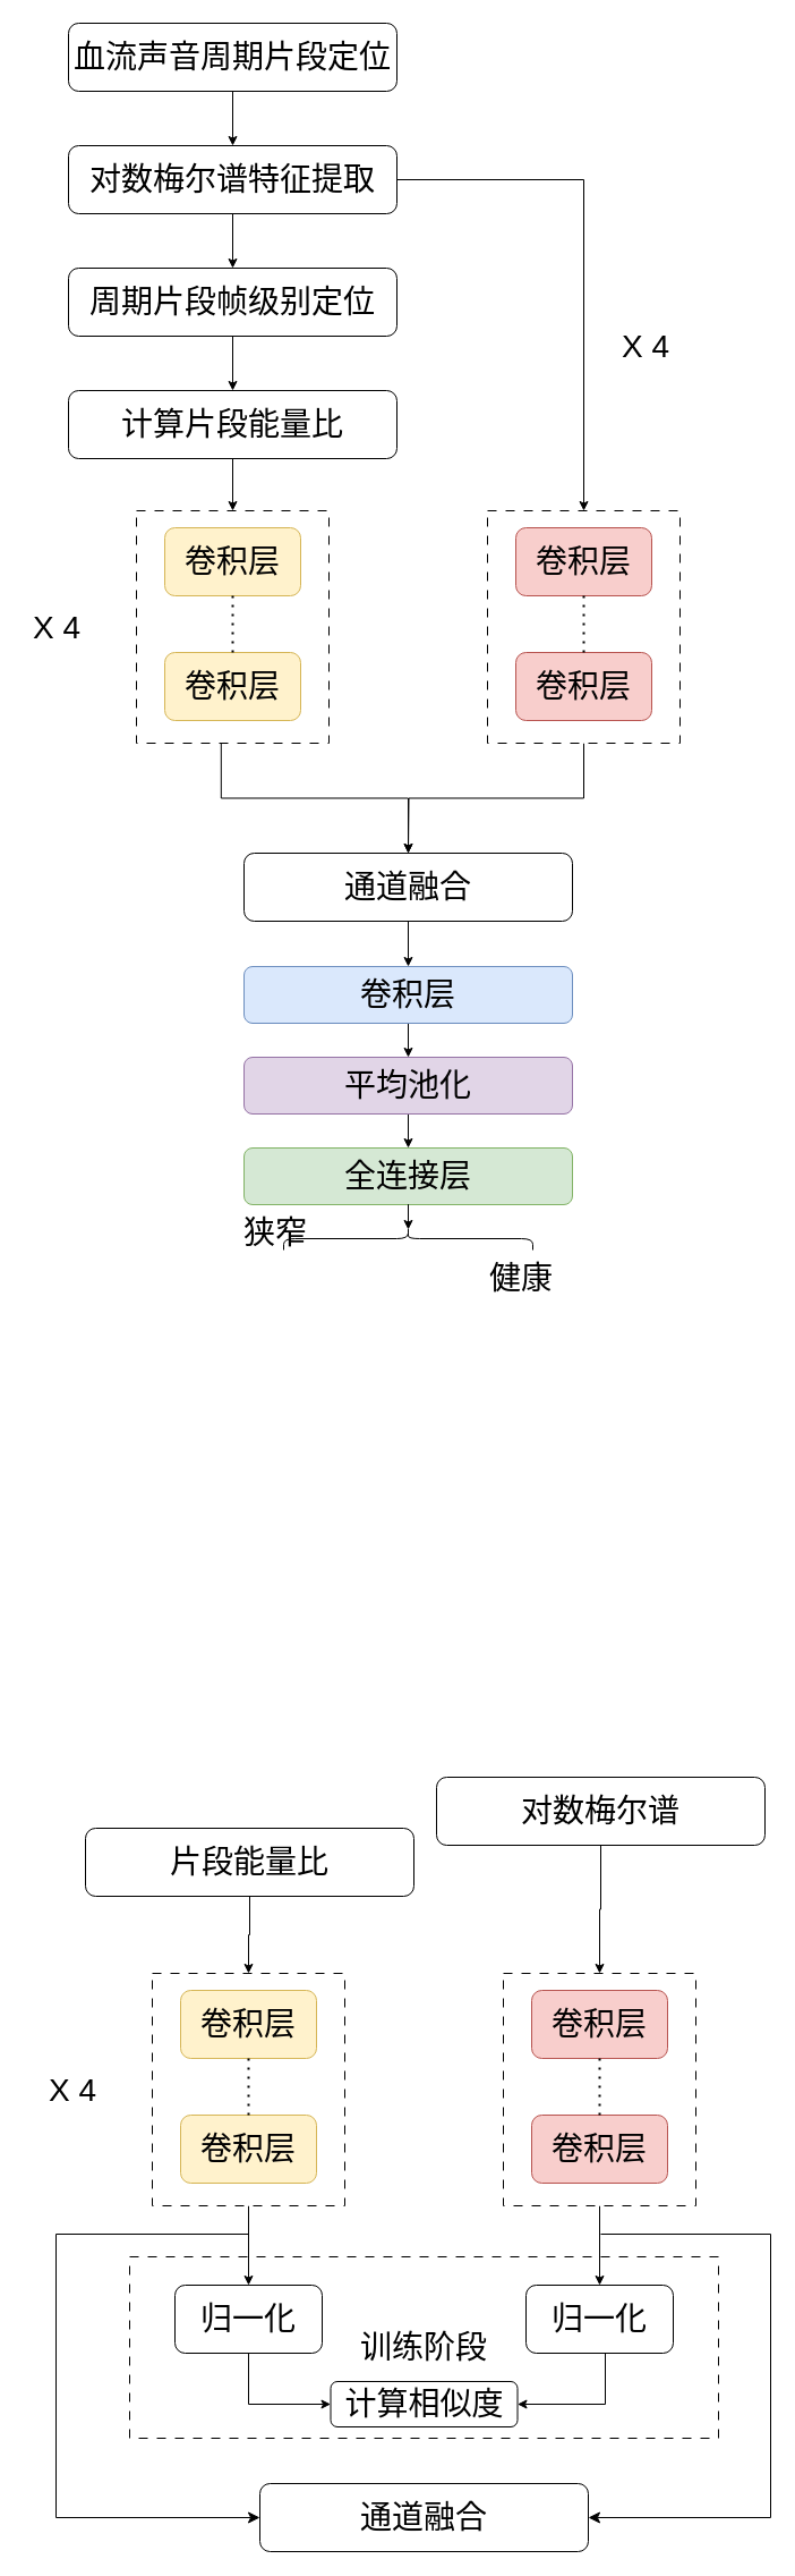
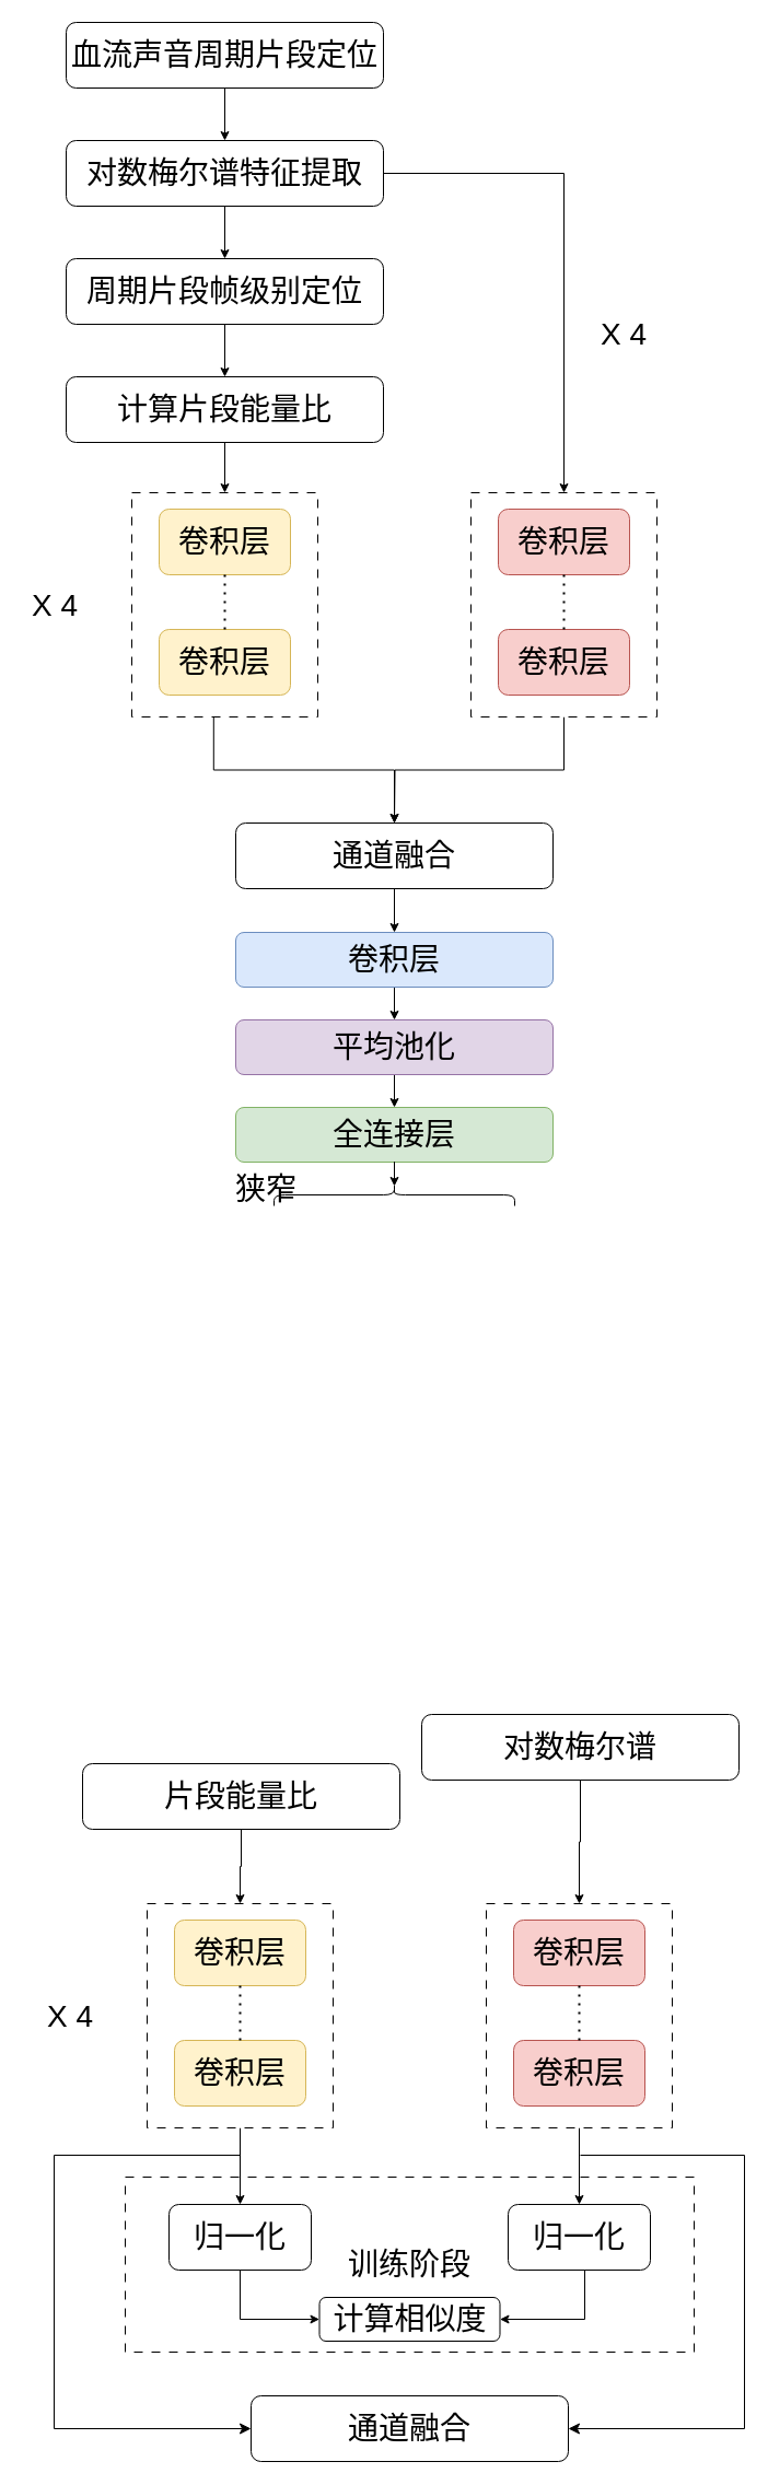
  <mxCell id="0" />
  <mxCell id="1" parent="0" />
  <mxCell id="2" style="edgeStyle=orthogonalEdgeStyle;rounded=0;orthogonalLoop=1;jettySize=auto;html=1;exitX=0.44;exitY=0.997;exitDx=0;exitDy=0;exitPerimeter=0;" edge="1" parent="1" source="3" target="24"><mxGeometry relative="1" as="geometry"><mxPoint x="205" y="507" as="sourcePoint" /></mxGeometry></mxCell>
  <mxCell id="3" value="" style="rounded=0;whiteSpace=wrap;html=1;dashed=1;dashPattern=8 8;" vertex="1" parent="1"><mxGeometry x="120" y="450" width="170" height="205" as="geometry" /></mxCell>
  <mxCell id="4" style="edgeStyle=orthogonalEdgeStyle;rounded=0;orthogonalLoop=1;jettySize=auto;html=1;entryX=0.5;entryY=0;entryDx=0;entryDy=0;" edge="1" parent="1" source="5" target="8"><mxGeometry relative="1" as="geometry" /></mxCell>
  <mxCell id="5" value="&lt;font style=&quot;font-size: 28px;&quot;&gt;血流声音周期片段定位&lt;/font&gt;" style="rounded=1;whiteSpace=wrap;html=1;" vertex="1" parent="1"><mxGeometry x="60" y="20" width="290" height="60" as="geometry" /></mxCell>
  <mxCell id="6" style="edgeStyle=orthogonalEdgeStyle;rounded=0;orthogonalLoop=1;jettySize=auto;html=1;entryX=0.5;entryY=0;entryDx=0;entryDy=0;" edge="1" parent="1" source="8" target="9"><mxGeometry relative="1" as="geometry" /></mxCell>
  <mxCell id="7" style="edgeStyle=orthogonalEdgeStyle;rounded=0;orthogonalLoop=1;jettySize=auto;html=1;entryX=0.5;entryY=0;entryDx=0;entryDy=0;" edge="1" parent="1" source="8" target="17"><mxGeometry relative="1" as="geometry" /></mxCell>
  <mxCell id="8" value="&lt;font style=&quot;font-size: 28px;&quot;&gt;对数梅尔谱特征提取&lt;/font&gt;" style="rounded=1;whiteSpace=wrap;html=1;" vertex="1" parent="1"><mxGeometry x="60" y="128" width="290" height="60" as="geometry" /></mxCell>
  <mxCell id="9" value="&lt;font style=&quot;font-size: 28px;&quot;&gt;周期片段帧级别定位&lt;/font&gt;" style="rounded=1;whiteSpace=wrap;html=1;" vertex="1" parent="1"><mxGeometry x="60" y="236" width="290" height="60" as="geometry" /></mxCell>
  <mxCell id="10" style="edgeStyle=orthogonalEdgeStyle;rounded=0;orthogonalLoop=1;jettySize=auto;html=1;entryX=0.5;entryY=0;entryDx=0;entryDy=0;" edge="1" parent="1" source="11" target="3"><mxGeometry relative="1" as="geometry" /></mxCell>
  <mxCell id="11" value="&lt;font style=&quot;font-size: 28px;&quot;&gt;计算片段能量比&lt;/font&gt;" style="rounded=1;whiteSpace=wrap;html=1;" vertex="1" parent="1"><mxGeometry x="60" y="344" width="290" height="60" as="geometry" /></mxCell>
  <mxCell id="12" style="edgeStyle=orthogonalEdgeStyle;rounded=0;orthogonalLoop=1;jettySize=auto;html=1;entryX=0.5;entryY=0;entryDx=0;entryDy=0;" edge="1" parent="1" source="9" target="11"><mxGeometry relative="1" as="geometry" /></mxCell>
  <mxCell id="13" value="&lt;font style=&quot;font-size: 28px;&quot;&gt;卷积层&lt;/font&gt;" style="rounded=1;whiteSpace=wrap;html=1;fillColor=#fff2cc;strokeColor=#d6b656;" vertex="1" parent="1"><mxGeometry x="145" y="465" width="120" height="60" as="geometry" /></mxCell>
  <mxCell id="14" value="&lt;font style=&quot;font-size: 28px;&quot;&gt;卷积层&lt;/font&gt;" style="rounded=1;whiteSpace=wrap;html=1;fillColor=#fff2cc;strokeColor=#d6b656;" vertex="1" parent="1"><mxGeometry x="145" y="575" width="120" height="60" as="geometry" /></mxCell>
  <mxCell id="15" value="" style="endArrow=none;dashed=1;html=1;dashPattern=1 3;strokeWidth=2;rounded=0;exitX=0.5;exitY=0;exitDx=0;exitDy=0;entryX=0.5;entryY=1;entryDx=0;entryDy=0;" edge="1" parent="1" source="14" target="13"><mxGeometry width="50" height="50" relative="1" as="geometry"><mxPoint x="150" y="575" as="sourcePoint" /><mxPoint x="200" y="525" as="targetPoint" /></mxGeometry></mxCell>
  <mxCell id="16" style="edgeStyle=orthogonalEdgeStyle;rounded=0;orthogonalLoop=1;jettySize=auto;html=1;exitX=0.5;exitY=1;exitDx=0;exitDy=0;" edge="1" parent="1" source="17"><mxGeometry relative="1" as="geometry"><mxPoint x="360" y="752" as="targetPoint" /><mxPoint x="527.07" y="508.025" as="sourcePoint" /></mxGeometry></mxCell>
  <mxCell id="17" value="" style="rounded=0;whiteSpace=wrap;html=1;dashed=1;dashPattern=8 8;" vertex="1" parent="1"><mxGeometry x="430" y="450" width="170" height="205" as="geometry" /></mxCell>
  <mxCell id="18" value="&lt;font style=&quot;font-size: 28px;&quot;&gt;卷积层&lt;/font&gt;" style="rounded=1;whiteSpace=wrap;html=1;fillColor=#f8cecc;strokeColor=#b85450;" vertex="1" parent="1"><mxGeometry x="455" y="465" width="120" height="60" as="geometry" /></mxCell>
  <mxCell id="19" value="&lt;font style=&quot;font-size: 28px;&quot;&gt;卷积层&lt;/font&gt;" style="rounded=1;whiteSpace=wrap;html=1;fillColor=#f8cecc;strokeColor=#b85450;" vertex="1" parent="1"><mxGeometry x="455" y="575" width="120" height="60" as="geometry" /></mxCell>
  <mxCell id="20" value="" style="endArrow=none;dashed=1;html=1;dashPattern=1 3;strokeWidth=2;rounded=0;exitX=0.5;exitY=0;exitDx=0;exitDy=0;entryX=0.5;entryY=1;entryDx=0;entryDy=0;" edge="1" parent="1" source="19" target="18"><mxGeometry width="50" height="50" relative="1" as="geometry"><mxPoint x="460" y="575" as="sourcePoint" /><mxPoint x="510" y="525" as="targetPoint" /></mxGeometry></mxCell>
  <mxCell id="21" value="&lt;font style=&quot;font-size: 28px;&quot;&gt;X 4&lt;/font&gt;" style="text;html=1;align=center;verticalAlign=middle;whiteSpace=wrap;rounded=0;" vertex="1" parent="1"><mxGeometry x="20" y="537.5" width="60" height="30" as="geometry" /></mxCell>
  <mxCell id="22" value="&lt;font style=&quot;font-size: 28px;&quot;&gt;X 4&lt;/font&gt;" style="text;html=1;align=center;verticalAlign=middle;whiteSpace=wrap;rounded=0;" vertex="1" parent="1"><mxGeometry x="540" y="290" width="60" height="30" as="geometry" /></mxCell>
  <mxCell id="23" style="edgeStyle=orthogonalEdgeStyle;rounded=0;orthogonalLoop=1;jettySize=auto;html=1;entryX=0.5;entryY=0;entryDx=0;entryDy=0;" edge="1" parent="1" source="24" target="26"><mxGeometry relative="1" as="geometry" /></mxCell>
  <mxCell id="24" value="&lt;font style=&quot;font-size: 28px;&quot;&gt;通道融合&lt;/font&gt;" style="rounded=1;whiteSpace=wrap;html=1;" vertex="1" parent="1"><mxGeometry x="215" y="752" width="290" height="60" as="geometry" /></mxCell>
  <mxCell id="25" style="edgeStyle=orthogonalEdgeStyle;rounded=0;orthogonalLoop=1;jettySize=auto;html=1;entryX=0.5;entryY=0;entryDx=0;entryDy=0;" edge="1" parent="1" source="26" target="28"><mxGeometry relative="1" as="geometry" /></mxCell>
  <mxCell id="26" value="&lt;font style=&quot;font-size: 28px;&quot;&gt;卷积层&lt;/font&gt;" style="rounded=1;whiteSpace=wrap;html=1;fillColor=#dae8fc;strokeColor=#6c8ebf;" vertex="1" parent="1"><mxGeometry x="215" y="852" width="290" height="50" as="geometry" /></mxCell>
  <mxCell id="27" style="edgeStyle=orthogonalEdgeStyle;rounded=0;orthogonalLoop=1;jettySize=auto;html=1;entryX=0.5;entryY=0;entryDx=0;entryDy=0;" edge="1" parent="1" source="28" target="29"><mxGeometry relative="1" as="geometry" /></mxCell>
  <mxCell id="28" value="&lt;font style=&quot;font-size: 28px;&quot;&gt;平均池化&lt;/font&gt;" style="rounded=1;whiteSpace=wrap;html=1;fillColor=#e1d5e7;strokeColor=#9673a6;" vertex="1" parent="1"><mxGeometry x="215" y="932" width="290" height="50" as="geometry" /></mxCell>
  <mxCell id="29" value="&lt;font style=&quot;font-size: 28px;&quot;&gt;全连接层&lt;/font&gt;" style="rounded=1;whiteSpace=wrap;html=1;fillColor=#d5e8d4;strokeColor=#82b366;" vertex="1" parent="1"><mxGeometry x="215" y="1012" width="290" height="50" as="geometry" /></mxCell>
  <mxCell id="30" value="" style="shape=curlyBracket;whiteSpace=wrap;html=1;rounded=1;flipH=1;labelPosition=right;verticalLabelPosition=middle;align=left;verticalAlign=middle;rotation=-90;" vertex="1" parent="1"><mxGeometry x="350" y="982" width="20" height="220" as="geometry" /></mxCell>
  <mxCell id="31" style="edgeStyle=orthogonalEdgeStyle;rounded=0;orthogonalLoop=1;jettySize=auto;html=1;entryX=0.1;entryY=0.5;entryDx=0;entryDy=0;entryPerimeter=0;" edge="1" parent="1" source="29" target="30"><mxGeometry relative="1" as="geometry" /></mxCell>
  <mxCell id="32" value="&lt;font style=&quot;font-size: 28px;&quot;&gt;狭窄&lt;/font&gt;" style="text;html=1;align=center;verticalAlign=middle;whiteSpace=wrap;rounded=0;" vertex="1" parent="1"><mxGeometry x="212.5" y="1072" width="60" height="30" as="geometry" /></mxCell>
- <mxCell id="33" value="&lt;font style=&quot;font-size: 28px;&quot;&gt;健康&lt;/font&gt;" style="text;html=1;align=center;verticalAlign=middle;whiteSpace=wrap;rounded=0;" vertex="1" parent="1"><mxGeometry x="430" y="1112" width="60" height="30" as="geometry" /></mxCell>
  <mxCell id="34" value="&lt;font style=&quot;font-size: 28px;&quot;&gt;训练阶段&lt;/font&gt;" style="rounded=0;whiteSpace=wrap;html=1;dashed=1;dashPattern=8 8;" vertex="1" parent="1"><mxGeometry x="114" y="1990" width="520" height="160" as="geometry" /></mxCell>
  <mxCell id="35" style="edgeStyle=orthogonalEdgeStyle;rounded=0;orthogonalLoop=1;jettySize=auto;html=1;" edge="1" parent="1" source="36" target="47"><mxGeometry relative="1" as="geometry" /></mxCell>
  <mxCell id="36" value="" style="rounded=0;whiteSpace=wrap;html=1;dashed=1;dashPattern=8 8;" vertex="1" parent="1"><mxGeometry x="134" y="1740" width="170" height="205" as="geometry" /></mxCell>
  <mxCell id="37" value="&lt;font style=&quot;font-size: 28px;&quot;&gt;卷积层&lt;/font&gt;" style="rounded=1;whiteSpace=wrap;html=1;fillColor=#fff2cc;strokeColor=#d6b656;" vertex="1" parent="1"><mxGeometry x="159" y="1755" width="120" height="60" as="geometry" /></mxCell>
  <mxCell id="38" value="&lt;font style=&quot;font-size: 28px;&quot;&gt;卷积层&lt;/font&gt;" style="rounded=1;whiteSpace=wrap;html=1;fillColor=#fff2cc;strokeColor=#d6b656;" vertex="1" parent="1"><mxGeometry x="159" y="1865" width="120" height="60" as="geometry" /></mxCell>
  <mxCell id="39" value="" style="endArrow=none;dashed=1;html=1;dashPattern=1 3;strokeWidth=2;rounded=0;exitX=0.5;exitY=0;exitDx=0;exitDy=0;entryX=0.5;entryY=1;entryDx=0;entryDy=0;" edge="1" parent="1" source="38" target="37"><mxGeometry width="50" height="50" relative="1" as="geometry"><mxPoint x="164" y="1865" as="sourcePoint" /><mxPoint x="214" y="1815" as="targetPoint" /></mxGeometry></mxCell>
  <mxCell id="40" style="edgeStyle=orthogonalEdgeStyle;rounded=0;orthogonalLoop=1;jettySize=auto;html=1;entryX=0.5;entryY=0;entryDx=0;entryDy=0;" edge="1" parent="1" source="41" target="49"><mxGeometry relative="1" as="geometry" /></mxCell>
  <mxCell id="41" value="" style="rounded=0;whiteSpace=wrap;html=1;dashed=1;dashPattern=8 8;" vertex="1" parent="1"><mxGeometry x="444" y="1740" width="170" height="205" as="geometry" /></mxCell>
  <mxCell id="42" value="&lt;font style=&quot;font-size: 28px;&quot;&gt;卷积层&lt;/font&gt;" style="rounded=1;whiteSpace=wrap;html=1;fillColor=#f8cecc;strokeColor=#b85450;" vertex="1" parent="1"><mxGeometry x="469" y="1755" width="120" height="60" as="geometry" /></mxCell>
  <mxCell id="43" value="&lt;font style=&quot;font-size: 28px;&quot;&gt;卷积层&lt;/font&gt;" style="rounded=1;whiteSpace=wrap;html=1;fillColor=#f8cecc;strokeColor=#b85450;" vertex="1" parent="1"><mxGeometry x="469" y="1865" width="120" height="60" as="geometry" /></mxCell>
  <mxCell id="44" value="" style="endArrow=none;dashed=1;html=1;dashPattern=1 3;strokeWidth=2;rounded=0;exitX=0.5;exitY=0;exitDx=0;exitDy=0;entryX=0.5;entryY=1;entryDx=0;entryDy=0;" edge="1" parent="1" source="43" target="42"><mxGeometry width="50" height="50" relative="1" as="geometry"><mxPoint x="474" y="1865" as="sourcePoint" /><mxPoint x="524" y="1815" as="targetPoint" /></mxGeometry></mxCell>
  <mxCell id="45" value="&lt;font style=&quot;font-size: 28px;&quot;&gt;X 4&lt;/font&gt;" style="text;html=1;align=center;verticalAlign=middle;whiteSpace=wrap;rounded=0;" vertex="1" parent="1"><mxGeometry x="34" y="1827.5" width="60" height="30" as="geometry" /></mxCell>
  <mxCell id="46" style="edgeStyle=orthogonalEdgeStyle;rounded=0;orthogonalLoop=1;jettySize=auto;html=1;entryX=0;entryY=0.5;entryDx=0;entryDy=0;exitX=0.5;exitY=1;exitDx=0;exitDy=0;" edge="1" parent="1" source="47" target="50"><mxGeometry relative="1" as="geometry" /></mxCell>
  <mxCell id="47" value="&lt;span style=&quot;font-size: 28px;&quot;&gt;归一化&lt;/span&gt;" style="rounded=1;whiteSpace=wrap;html=1;" vertex="1" parent="1"><mxGeometry x="154" y="2015" width="130" height="60" as="geometry" /></mxCell>
  <mxCell id="48" style="edgeStyle=orthogonalEdgeStyle;rounded=0;orthogonalLoop=1;jettySize=auto;html=1;entryX=1;entryY=0.5;entryDx=0;entryDy=0;" edge="1" parent="1" source="49" target="50"><mxGeometry relative="1" as="geometry"><Array as="points"><mxPoint x="534" y="2120" /></Array></mxGeometry></mxCell>
  <mxCell id="49" value="&lt;span style=&quot;font-size: 28px;&quot;&gt;归一化&lt;/span&gt;" style="rounded=1;whiteSpace=wrap;html=1;" vertex="1" parent="1"><mxGeometry x="464" y="2015" width="130" height="60" as="geometry" /></mxCell>
  <mxCell id="50" value="&lt;span style=&quot;font-size: 28px;&quot;&gt;计算相似度&lt;/span&gt;" style="rounded=1;whiteSpace=wrap;html=1;" vertex="1" parent="1"><mxGeometry x="291.5" y="2100" width="165" height="40" as="geometry" /></mxCell>
  <mxCell id="51" value="&lt;font style=&quot;font-size: 28px;&quot;&gt;通道融合&lt;/font&gt;" style="rounded=1;whiteSpace=wrap;html=1;" vertex="1" parent="1"><mxGeometry x="229" y="2190" width="290" height="60" as="geometry" /></mxCell>
  <mxCell id="52" value="" style="edgeStyle=elbowEdgeStyle;elbow=horizontal;endArrow=classic;html=1;curved=0;rounded=0;endSize=8;startSize=8;entryX=0;entryY=0.5;entryDx=0;entryDy=0;" edge="1" parent="1" target="51"><mxGeometry width="50" height="50" relative="1" as="geometry"><mxPoint x="219" y="1970" as="sourcePoint" /><mxPoint x="224" y="2220" as="targetPoint" /><Array as="points"><mxPoint x="49" y="2090" /></Array></mxGeometry></mxCell>
  <mxCell id="53" value="" style="edgeStyle=elbowEdgeStyle;elbow=horizontal;endArrow=classic;html=1;curved=0;rounded=0;endSize=8;startSize=8;entryX=1;entryY=0.5;entryDx=0;entryDy=0;" edge="1" parent="1" target="51"><mxGeometry width="50" height="50" relative="1" as="geometry"><mxPoint x="530" y="1970" as="sourcePoint" /><mxPoint x="524" y="2220" as="targetPoint" /><Array as="points"><mxPoint x="680" y="2100" /></Array></mxGeometry></mxCell>
  <mxCell id="54" style="edgeStyle=orthogonalEdgeStyle;rounded=0;orthogonalLoop=1;jettySize=auto;html=1;entryX=0.5;entryY=0;entryDx=0;entryDy=0;" edge="1" parent="1" source="55" target="36"><mxGeometry relative="1" as="geometry" /></mxCell>
  <mxCell id="55" value="&lt;font style=&quot;font-size: 28px;&quot;&gt;片段能量比&lt;/font&gt;" style="rounded=1;whiteSpace=wrap;html=1;" vertex="1" parent="1"><mxGeometry x="75" y="1612" width="290" height="60" as="geometry" /></mxCell>
  <mxCell id="56" style="edgeStyle=orthogonalEdgeStyle;rounded=0;orthogonalLoop=1;jettySize=auto;html=1;entryX=0.5;entryY=0;entryDx=0;entryDy=0;" edge="1" parent="1" source="57" target="41"><mxGeometry relative="1" as="geometry" /></mxCell>
  <mxCell id="57" value="&lt;font style=&quot;font-size: 28px;&quot;&gt;对数梅尔谱&lt;/font&gt;" style="rounded=1;whiteSpace=wrap;html=1;" vertex="1" parent="1"><mxGeometry x="385" y="1567" width="290" height="60" as="geometry" /></mxCell>
